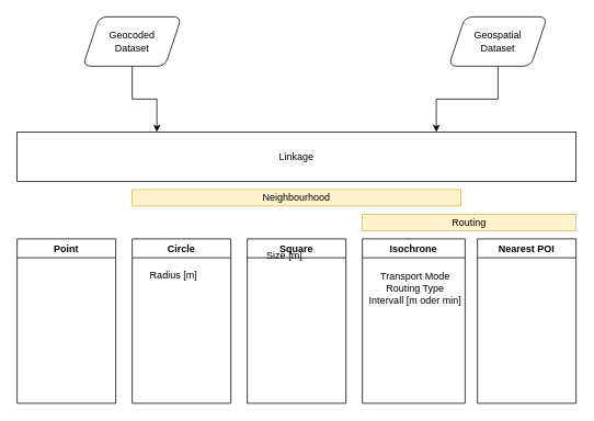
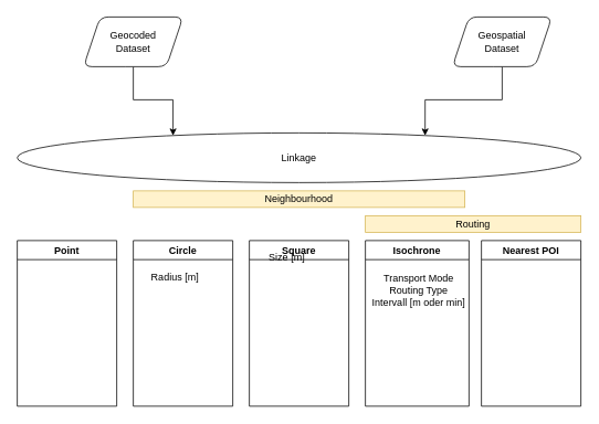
  <mxCell id="0" />
  <mxCell id="1" parent="0" />
  <mxCell id="2" style="edgeStyle=orthogonalEdgeStyle;rounded=0;orthogonalLoop=1;jettySize=auto;html=1;exitX=0.5;exitY=1;exitDx=0;exitDy=0;entryX=0.25;entryY=0;entryDx=0;entryDy=0;" edge="1" parent="1" source="3" target="6"><mxGeometry relative="1" as="geometry" /></mxCell>
  <mxCell id="3" value="Geocoded&lt;br&gt;Dataset" style="shape=parallelogram;perimeter=parallelogramPerimeter;whiteSpace=wrap;html=1;fixedSize=1;rounded=1;" vertex="1" parent="1"><mxGeometry x="100" y="20" width="120" height="60" as="geometry" /></mxCell>
  <mxCell id="4" style="edgeStyle=orthogonalEdgeStyle;rounded=0;orthogonalLoop=1;jettySize=auto;html=1;exitX=0.5;exitY=1;exitDx=0;exitDy=0;entryX=0.75;entryY=0;entryDx=0;entryDy=0;" edge="1" parent="1" source="5" target="6"><mxGeometry relative="1" as="geometry" /></mxCell>
  <mxCell id="5" value="Geospatial&lt;br&gt;Dataset" style="shape=parallelogram;perimeter=parallelogramPerimeter;whiteSpace=wrap;html=1;fixedSize=1;rounded=1;" vertex="1" parent="1"><mxGeometry x="545" y="20" width="120" height="60" as="geometry" /></mxCell>
- <mxCell id="6" value="Linkage" style="rounded=0;whiteSpace=wrap;html=1;" vertex="1" parent="1"><mxGeometry x="20" y="160" width="680" height="60" as="geometry" /></mxCell>
+ <mxCell id="6" value="Linkage" style="ellipse;whiteSpace=wrap;html=1;" vertex="1" parent="1"><mxGeometry x="20" y="160" width="680" height="60" as="geometry" /></mxCell>
  <mxCell id="7" value="Circle" style="swimlane;whiteSpace=wrap;html=1;" vertex="1" parent="1"><mxGeometry x="160" y="290" width="120" height="200" as="geometry" /></mxCell>
  <mxCell id="8" value="Radius [m]" style="text;html=1;align=center;verticalAlign=middle;resizable=0;points=[];autosize=1;strokeColor=none;fillColor=none;" vertex="1" parent="7"><mxGeometry x="10" y="30" width="80" height="30" as="geometry" /></mxCell>
  <mxCell id="9" value="Point" style="swimlane;whiteSpace=wrap;html=1;" vertex="1" parent="1"><mxGeometry x="20" y="290" width="120" height="200" as="geometry" /></mxCell>
  <mxCell id="10" value="Square" style="swimlane;whiteSpace=wrap;html=1;" vertex="1" parent="1"><mxGeometry x="300" y="290" width="120" height="200" as="geometry" /></mxCell>
  <mxCell id="11" value="Size [m]" style="text;html=1;align=center;verticalAlign=middle;resizable=0;points=[];autosize=1;strokeColor=none;fillColor=none;" vertex="1" parent="10"><mxGeometry x="10" y="5" width="70" height="30" as="geometry" /></mxCell>
  <mxCell id="12" value="Isochrone" style="swimlane;whiteSpace=wrap;html=1;startSize=23;" vertex="1" parent="1"><mxGeometry x="440" y="290" width="125" height="200" as="geometry" /></mxCell>
  <mxCell id="13" value="&lt;div&gt;Transport Mode&lt;/div&gt;&lt;div&gt;Routing Type&lt;/div&gt;&lt;div&gt;Intervall [m oder min]&lt;br&gt;&lt;/div&gt;" style="text;html=1;align=center;verticalAlign=middle;resizable=0;points=[];autosize=1;strokeColor=none;fillColor=none;" vertex="1" parent="12"><mxGeometry x="-1" y="30" width="130" height="60" as="geometry" /></mxCell>
  <mxCell id="14" value="Nearest POI" style="swimlane;whiteSpace=wrap;html=1;" vertex="1" parent="1"><mxGeometry x="580" y="290" width="120" height="200" as="geometry" /></mxCell>
  <mxCell id="15" value="Neighbourhood" style="rounded=0;whiteSpace=wrap;html=1;fillColor=#fff2cc;strokeColor=#d6b656;" vertex="1" parent="1"><mxGeometry x="160" y="230" width="400" height="20" as="geometry" /></mxCell>
  <mxCell id="16" value="Routing" style="rounded=0;whiteSpace=wrap;html=1;fillColor=#fff2cc;strokeColor=#d6b656;" vertex="1" parent="1"><mxGeometry x="440" y="260" width="260" height="20" as="geometry" /></mxCell>
